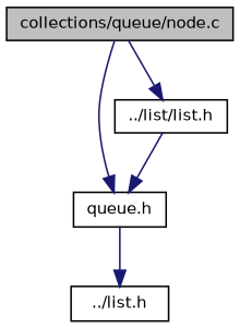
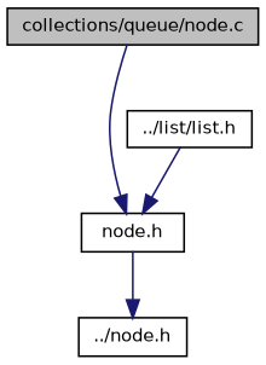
  digraph {
    node [color=black fillcolor=white fontname=Helvetica fontsize=10 shape=record style=filled]
    edge [color=midnightblue fontname=Helvetica fontsize=10 labelfontname=Helvetica labelfontsize=10 style=solid]
    n1 [fillcolor=grey75 fontcolor=black height=0.2 label="collections/queue/node.c" width=0.4]
-   n2 [height=0.2 label="queue.h" width=0.4]
+   n2 [height=0.2 label="node.h" width=0.4]
    n3 [height=0.2 label="../list/list.h" width=0.4]
-   n4 [height=0.2 label="../list.h" width=0.4]
+   n4 [height=0.2 label="../node.h" width=0.4]
    n1 -> n2
-   n1 -> n3
    n2 -> n4
    n3 -> n2
  }
